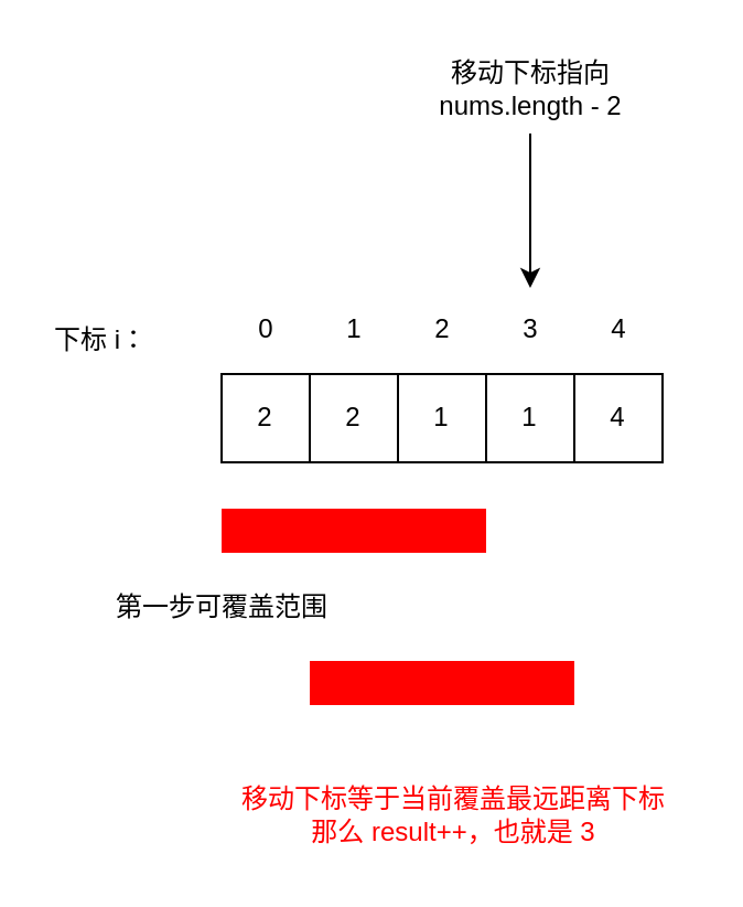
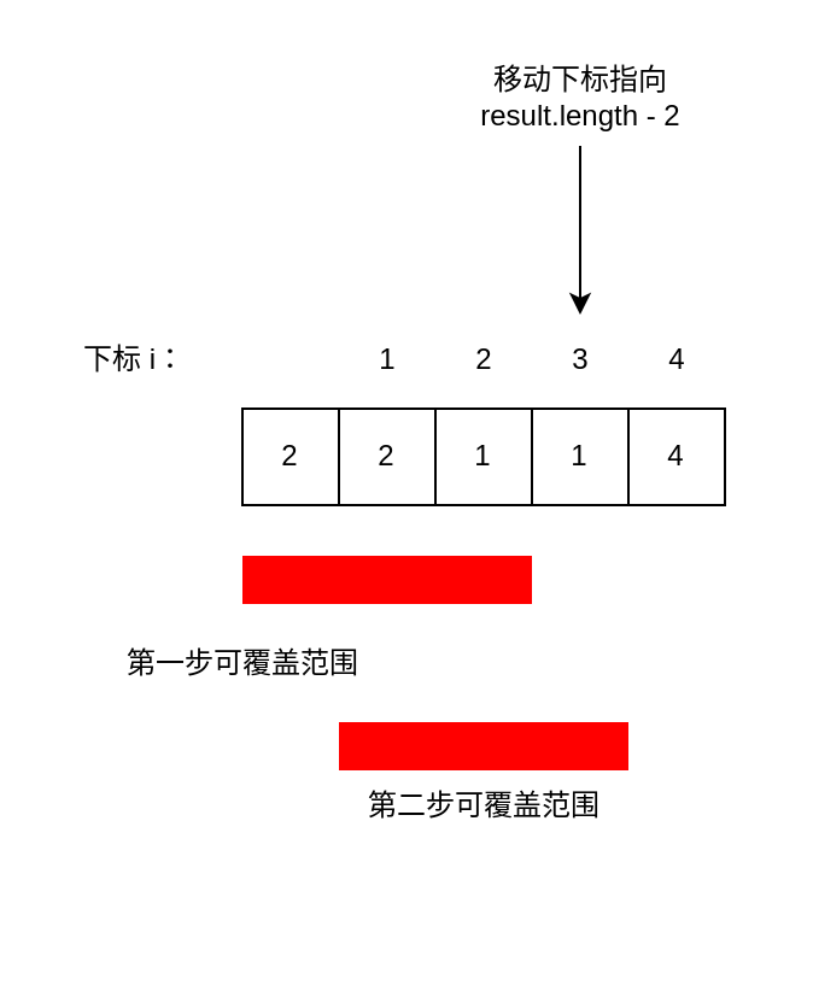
  <mxCell id="0" />
  <mxCell id="1" parent="0" />
  <mxCell id="2" value="2" style="whiteSpace=wrap;html=1;aspect=fixed;" vertex="1" parent="1"><mxGeometry x="100" y="169" width="40" height="40" as="geometry" /></mxCell>
  <mxCell id="3" value="2" style="whiteSpace=wrap;html=1;aspect=fixed;" vertex="1" parent="1"><mxGeometry x="140" y="169" width="40" height="40" as="geometry" /></mxCell>
  <mxCell id="4" value="1" style="whiteSpace=wrap;html=1;aspect=fixed;" vertex="1" parent="1"><mxGeometry x="180" y="169" width="40" height="40" as="geometry" /></mxCell>
  <mxCell id="5" value="1" style="whiteSpace=wrap;html=1;aspect=fixed;" vertex="1" parent="1"><mxGeometry x="220" y="169" width="40" height="40" as="geometry" /></mxCell>
  <mxCell id="6" value="4" style="whiteSpace=wrap;html=1;aspect=fixed;" vertex="1" parent="1"><mxGeometry x="260" y="169" width="40" height="40" as="geometry" /></mxCell>
  <mxCell id="7" value="" style="rounded=0;whiteSpace=wrap;html=1;strokeColor=none;fillColor=#FF0000;" vertex="1" parent="1"><mxGeometry x="100" y="230" width="120" height="20" as="geometry" /></mxCell>
  <mxCell id="8" value="" style="rounded=0;whiteSpace=wrap;html=1;strokeColor=none;fillColor=#FF0000;" vertex="1" parent="1"><mxGeometry x="140" y="299" width="120" height="20" as="geometry" /></mxCell>
- <mxCell id="9" value="0" style="text;html=1;align=center;verticalAlign=middle;resizable=0;points=[];autosize=1;strokeColor=none;fillColor=none;" vertex="1" parent="1"><mxGeometry x="105" y="134" width="30" height="30" as="geometry" /></mxCell>
  <mxCell id="10" value="1" style="text;html=1;align=center;verticalAlign=middle;resizable=0;points=[];autosize=1;strokeColor=none;fillColor=none;" vertex="1" parent="1"><mxGeometry x="145" y="134" width="30" height="30" as="geometry" /></mxCell>
  <mxCell id="11" value="2" style="text;html=1;align=center;verticalAlign=middle;resizable=0;points=[];autosize=1;strokeColor=none;fillColor=none;" vertex="1" parent="1"><mxGeometry x="185" y="134" width="30" height="30" as="geometry" /></mxCell>
  <mxCell id="12" value="3" style="text;html=1;align=center;verticalAlign=middle;resizable=0;points=[];autosize=1;strokeColor=none;fillColor=none;" vertex="1" parent="1"><mxGeometry x="225" y="134" width="30" height="30" as="geometry" /></mxCell>
  <mxCell id="13" value="4" style="text;html=1;align=center;verticalAlign=middle;resizable=0;points=[];autosize=1;strokeColor=none;fillColor=none;" vertex="1" parent="1"><mxGeometry x="265" y="134" width="30" height="30" as="geometry" /></mxCell>
- <mxCell id="14" value="下标 i：" style="text;html=1;align=center;verticalAlign=middle;resizable=0;points=[];autosize=1;strokeColor=none;fillColor=none;" vertex="1" parent="1"><mxGeometry x="10" y="139" width="70" height="30" as="geometry" /></mxCell>
+ <mxCell id="14" value="下标 i：" style="text;html=1;align=center;verticalAlign=middle;resizable=0;points=[];autosize=1;strokeColor=none;fillColor=none;" vertex="1" parent="1"><mxGeometry x="20" y="134" width="70" height="30" as="geometry" /></mxCell>
  <mxCell id="15" value="第一步可覆盖范围" style="text;html=1;align=center;verticalAlign=middle;resizable=0;points=[];autosize=1;strokeColor=none;fillColor=none;" vertex="1" parent="1"><mxGeometry x="40" y="260" width="120" height="30" as="geometry" /></mxCell>
- <mxCell id="17" value="移动下标等于当前覆盖最远距离下标&lt;div&gt;那么 result++，也就是 3&lt;/div&gt;" style="text;html=1;align=center;verticalAlign=middle;resizable=0;points=[];autosize=1;strokeColor=none;fillColor=none;fontColor=#FF0000;" vertex="1" parent="1"><mxGeometry x="95" y="349" width="220" height="40" as="geometry" /></mxCell>
+ <mxCell id="16" value="第二步可覆盖范围" style="text;html=1;align=center;verticalAlign=middle;resizable=0;points=[];autosize=1;strokeColor=none;fillColor=none;" vertex="1" parent="1"><mxGeometry x="140" y="319" width="120" height="30" as="geometry" /></mxCell>
  <mxCell id="18" style="edgeStyle=orthogonalEdgeStyle;rounded=0;orthogonalLoop=1;jettySize=auto;html=1;" edge="1" parent="1" source="19"><mxGeometry relative="1" as="geometry"><mxPoint x="240" y="130" as="targetPoint" /></mxGeometry></mxCell>
- <mxCell id="19" value="&lt;div&gt;&lt;span style=&quot;background-color: initial;&quot;&gt;移动下标指向&lt;/span&gt;&lt;br&gt;&lt;/div&gt;&lt;div&gt;nums.length - 2&lt;/div&gt;" style="text;html=1;align=center;verticalAlign=middle;resizable=0;points=[];autosize=1;strokeColor=none;fillColor=none;" vertex="1" parent="1"><mxGeometry x="185" y="20" width="110" height="40" as="geometry" /></mxCell>
+ <mxCell id="19" value="&lt;div&gt;&lt;span style=&quot;background-color: initial;&quot;&gt;移动下标指向&lt;/span&gt;&lt;br&gt;&lt;/div&gt;&lt;div&gt;result.length - 2&lt;/div&gt;" style="text;html=1;align=center;verticalAlign=middle;resizable=0;points=[];autosize=1;strokeColor=none;fillColor=none;" vertex="1" parent="1"><mxGeometry x="185" y="20" width="110" height="40" as="geometry" /></mxCell>
